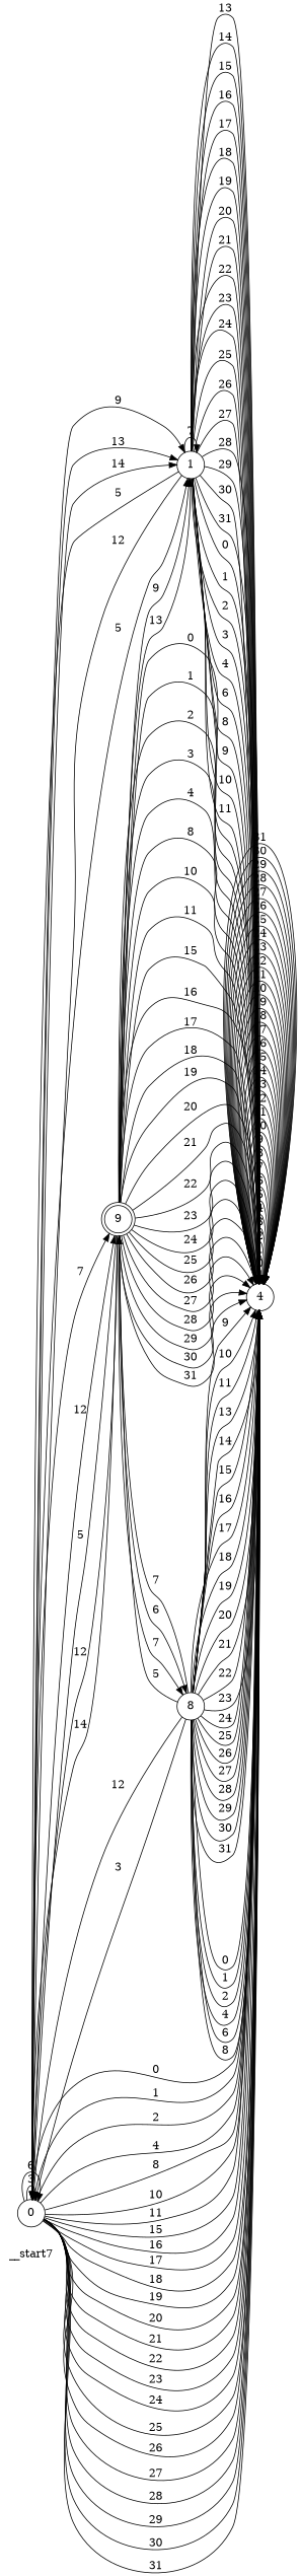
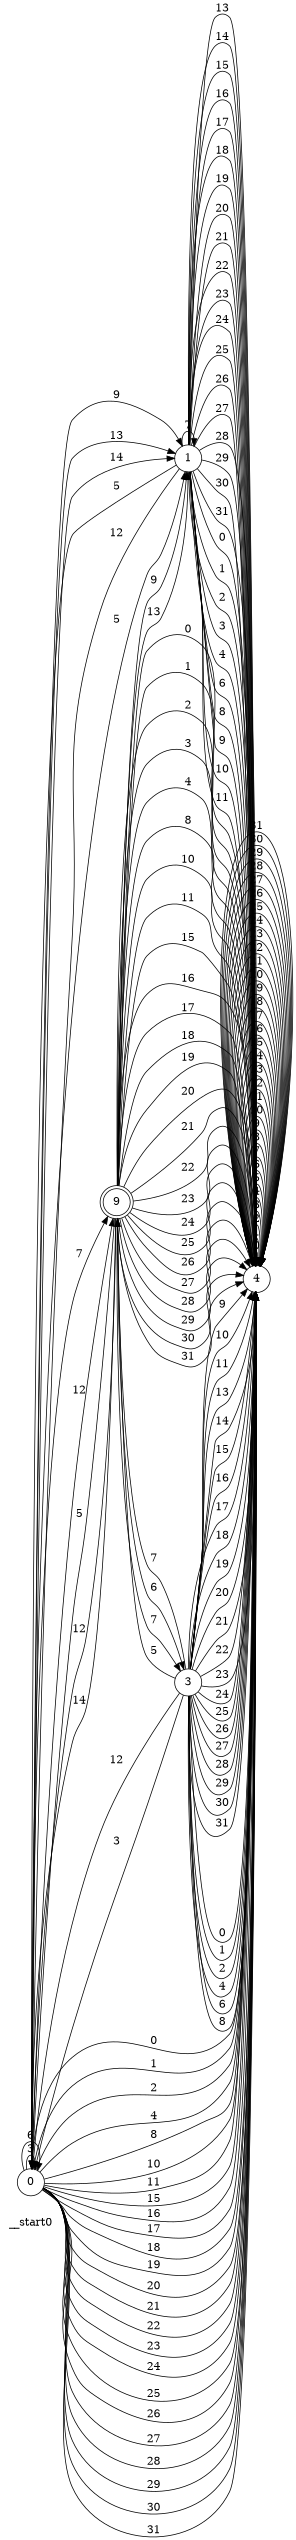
  digraph {
    rankdir=LR
    node [shape=circle color=black fillcolor=white style=filled]
-   __start0 [shape=none label=__start7 color="" fillcolor="" style=""]
+   __start0 [shape=none color="" fillcolor="" style=""]
    n2 [label=0]
    n3 [label=1]
    n4 [label=9 shape=doublecircle style="rounded,filled"]
    n5 [label=4]
-   n6 [label=8]
+   n6 [label=3]
    n2 -> n2 [label=3]
    n2 -> n2 [label=6]
    n2 -> n3 [label=5]
    n2 -> n3 [label=9]
    n2 -> n3 [label=13]
    n2 -> n3 [label=14]
    n2 -> n4 [label=7]
    n2 -> n4 [label=12]
    n2 -> n5 [label=0]
    n2 -> n5 [label=1]
    n2 -> n5 [label=2]
    n2 -> n5 [label=4]
    n2 -> n5 [label=8]
    n2 -> n5 [label=10]
    n2 -> n5 [label=11]
    n2 -> n5 [label=15]
    n2 -> n5 [label=16]
    n2 -> n5 [label=17]
    n2 -> n5 [label=18]
    n2 -> n5 [label=19]
    n2 -> n5 [label=20]
    n2 -> n5 [label=21]
    n2 -> n5 [label=22]
    n2 -> n5 [label=23]
    n2 -> n5 [label=24]
    n2 -> n5 [label=25]
    n2 -> n5 [label=26]
    n2 -> n5 [label=27]
    n2 -> n5 [label=28]
    n2 -> n5 [label=29]
    n2 -> n5 [label=30]
    n2 -> n5 [label=31]
    n3 -> n2 [label=5]
    n3 -> n2 [label=12]
    n3 -> n3 [label=7]
    n3 -> n5 [label=0]
    n3 -> n5 [label=1]
    n3 -> n5 [label=2]
    n3 -> n5 [label=3]
    n3 -> n5 [label=4]
    n3 -> n5 [label=6]
    n3 -> n5 [label=8]
    n3 -> n5 [label=9]
    n3 -> n5 [label=10]
    n3 -> n5 [label=11]
    n3 -> n5 [label=13]
    n3 -> n5 [label=14]
    n3 -> n5 [label=15]
    n3 -> n5 [label=16]
    n3 -> n5 [label=17]
    n3 -> n5 [label=18]
    n3 -> n5 [label=19]
    n3 -> n5 [label=20]
    n3 -> n5 [label=21]
    n3 -> n5 [label=22]
    n3 -> n5 [label=23]
    n3 -> n5 [label=24]
    n3 -> n5 [label=25]
    n3 -> n5 [label=26]
    n3 -> n5 [label=27]
    n3 -> n5 [label=28]
    n3 -> n5 [label=29]
    n3 -> n5 [label=30]
    n3 -> n5 [label=31]
    n4 -> n2 [label=5]
    n4 -> n2 [label=12]
    n4 -> n2 [label=14]
    n4 -> n3 [label=9]
    n4 -> n3 [label=13]
    n4 -> n5 [label=0]
    n4 -> n5 [label=1]
    n4 -> n5 [label=2]
    n4 -> n5 [label=3]
    n4 -> n5 [label=4]
    n4 -> n5 [label=8]
    n4 -> n5 [label=10]
    n4 -> n5 [label=11]
    n4 -> n5 [label=15]
    n4 -> n5 [label=16]
    n4 -> n5 [label=17]
    n4 -> n5 [label=18]
    n4 -> n5 [label=19]
    n4 -> n5 [label=20]
    n4 -> n5 [label=21]
    n4 -> n5 [label=22]
    n4 -> n5 [label=23]
    n4 -> n5 [label=24]
    n4 -> n5 [label=25]
    n4 -> n5 [label=26]
    n4 -> n5 [label=27]
    n4 -> n5 [label=28]
    n4 -> n5 [label=29]
    n4 -> n5 [label=30]
    n4 -> n5 [label=31]
    n4 -> n6 [label=6]
    n4 -> n6 [label=7]
    n5 -> n5 [label=0]
    n5 -> n5 [label=1]
    n5 -> n5 [label=2]
    n5 -> n5 [label=3]
    n5 -> n5 [label=4]
    n5 -> n5 [label=5]
    n5 -> n5 [label=6]
    n5 -> n5 [label=7]
    n5 -> n5 [label=8]
    n5 -> n5 [label=9]
    n5 -> n5 [label=10]
    n5 -> n5 [label=11]
    n5 -> n5 [label=12]
    n5 -> n5 [label=13]
    n5 -> n5 [label=14]
    n5 -> n5 [label=15]
    n5 -> n5 [label=16]
    n5 -> n5 [label=17]
    n5 -> n5 [label=18]
    n5 -> n5 [label=19]
    n5 -> n5 [label=20]
    n5 -> n5 [label=21]
    n5 -> n5 [label=22]
    n5 -> n5 [label=23]
    n5 -> n5 [label=24]
    n5 -> n5 [label=25]
    n5 -> n5 [label=26]
    n5 -> n5 [label=27]
    n5 -> n5 [label=28]
    n5 -> n5 [label=29]
    n5 -> n5 [label=30]
    n5 -> n5 [label=31]
    n6 -> n2 [label=3]
    n6 -> n2 [label=12]
    n6 -> n4 [label=5]
    n6 -> n4 [label=7]
    n6 -> n5 [label=0]
    n6 -> n5 [label=1]
    n6 -> n5 [label=2]
    n6 -> n5 [label=4]
    n6 -> n5 [label=6]
    n6 -> n5 [label=8]
    n6 -> n5 [label=9]
    n6 -> n5 [label=10]
    n6 -> n5 [label=11]
    n6 -> n5 [label=13]
    n6 -> n5 [label=14]
    n6 -> n5 [label=15]
    n6 -> n5 [label=16]
    n6 -> n5 [label=17]
    n6 -> n5 [label=18]
    n6 -> n5 [label=19]
    n6 -> n5 [label=20]
    n6 -> n5 [label=21]
    n6 -> n5 [label=22]
    n6 -> n5 [label=23]
    n6 -> n5 [label=24]
    n6 -> n5 [label=25]
    n6 -> n5 [label=26]
    n6 -> n5 [label=27]
    n6 -> n5 [label=28]
    n6 -> n5 [label=29]
    n6 -> n5 [label=30]
    n6 -> n5 [label=31]
  }
